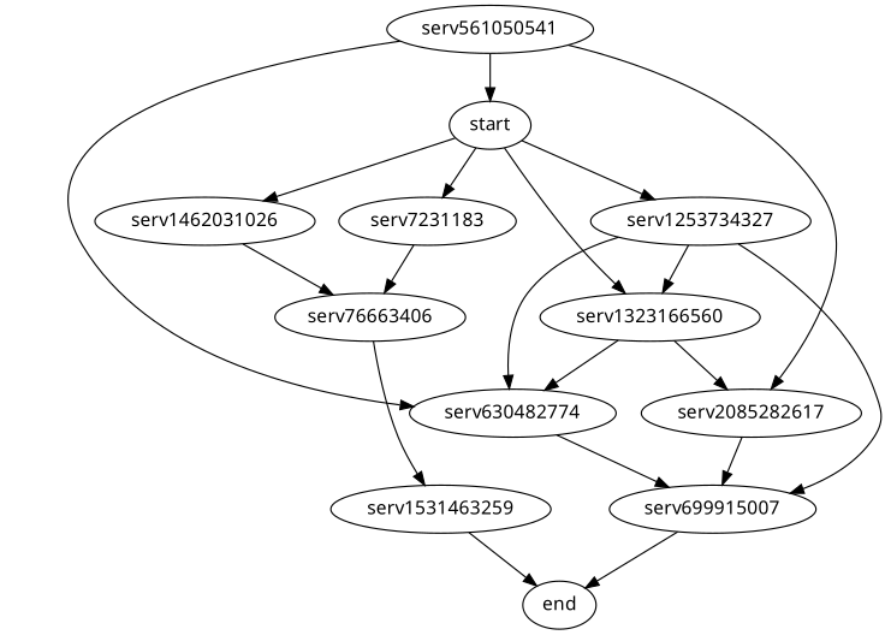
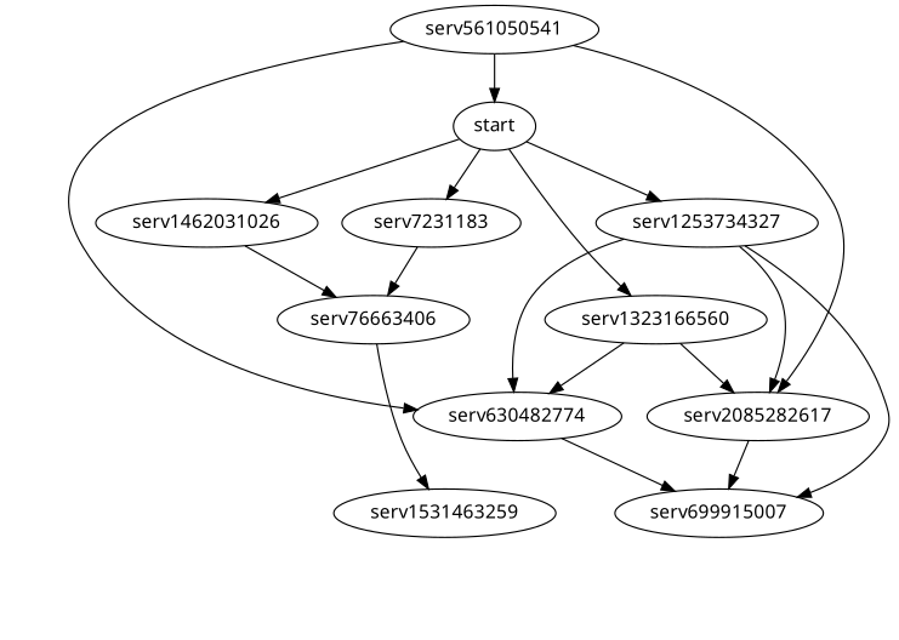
  digraph {
    fontname="Noto Sans"
    node [fontname="Noto Sans"]
    edge [fontname="Noto Sans"]
    serv1323166560
    serv630482774
    serv2085282617
    serv699915007
-   end
    serv1253734327
    serv561050541
    start
    n9 [label=serv76663406]
    serv1531463259
    serv7231183
    serv1462031026
    serv1323166560 -> serv630482774
    serv1323166560 -> serv2085282617
    serv630482774 -> serv699915007
    serv2085282617 -> serv699915007
-   serv699915007 -> end
    serv1253734327 -> serv630482774
-   serv1253734327 -> serv1323166560
+   serv1253734327 -> serv2085282617
    serv1253734327 -> serv699915007
    serv561050541 -> serv630482774
    serv561050541 -> serv2085282617
    serv561050541 -> start
    start -> serv1323166560
    start -> serv1253734327
    start -> serv7231183
    start -> serv1462031026
    n9 -> serv1531463259
-   serv1531463259 -> end
    serv7231183 -> n9
    serv1462031026 -> n9
  }
